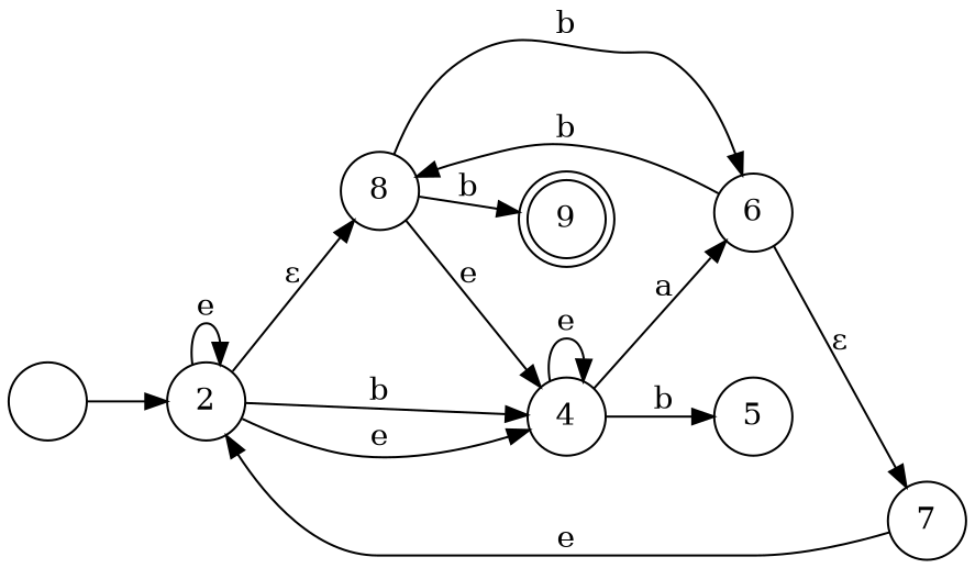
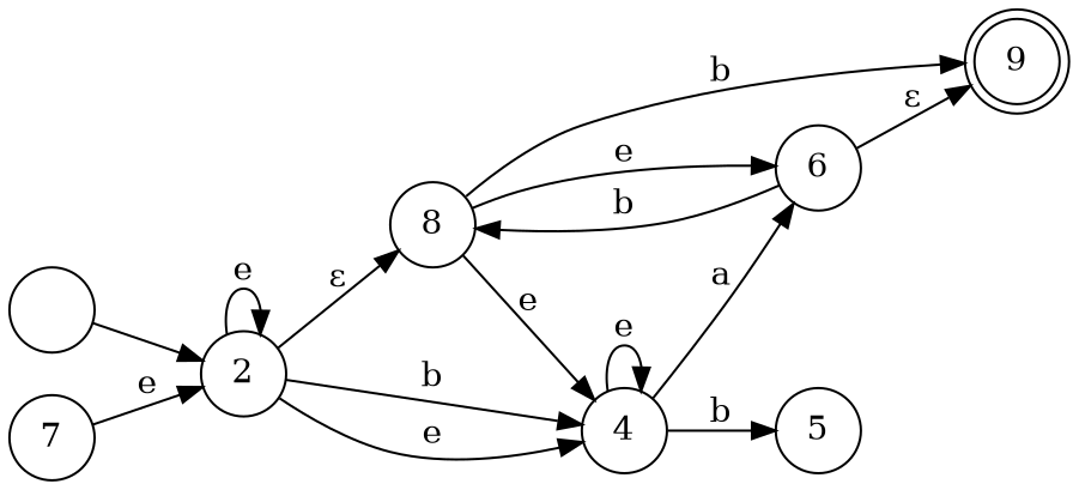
  digraph {
    rankdir=LR
    node [shape=circle]
    ""
    2
    8
    4
    9 [shape=doublecircle]
    6
    5
    7
    "" -> 2
    2 -> 2 [label=e]
    2 -> 8 [label="ε"]
    2 -> 4 [label=b]
    2 -> 4 [label=e]
    8 -> 4 [label=e]
    8 -> 9 [label=b]
-   8 -> 6 [label=b]
+   8 -> 6 [label=e]
    4 -> 4 [label=e]
    4 -> 6 [label=a]
    4 -> 5 [label=b]
    6 -> 8 [label=b]
-   6 -> 7 [label="ε"]
+   6 -> 9 [label="ε"]
    7 -> 2 [label=e]
  }
